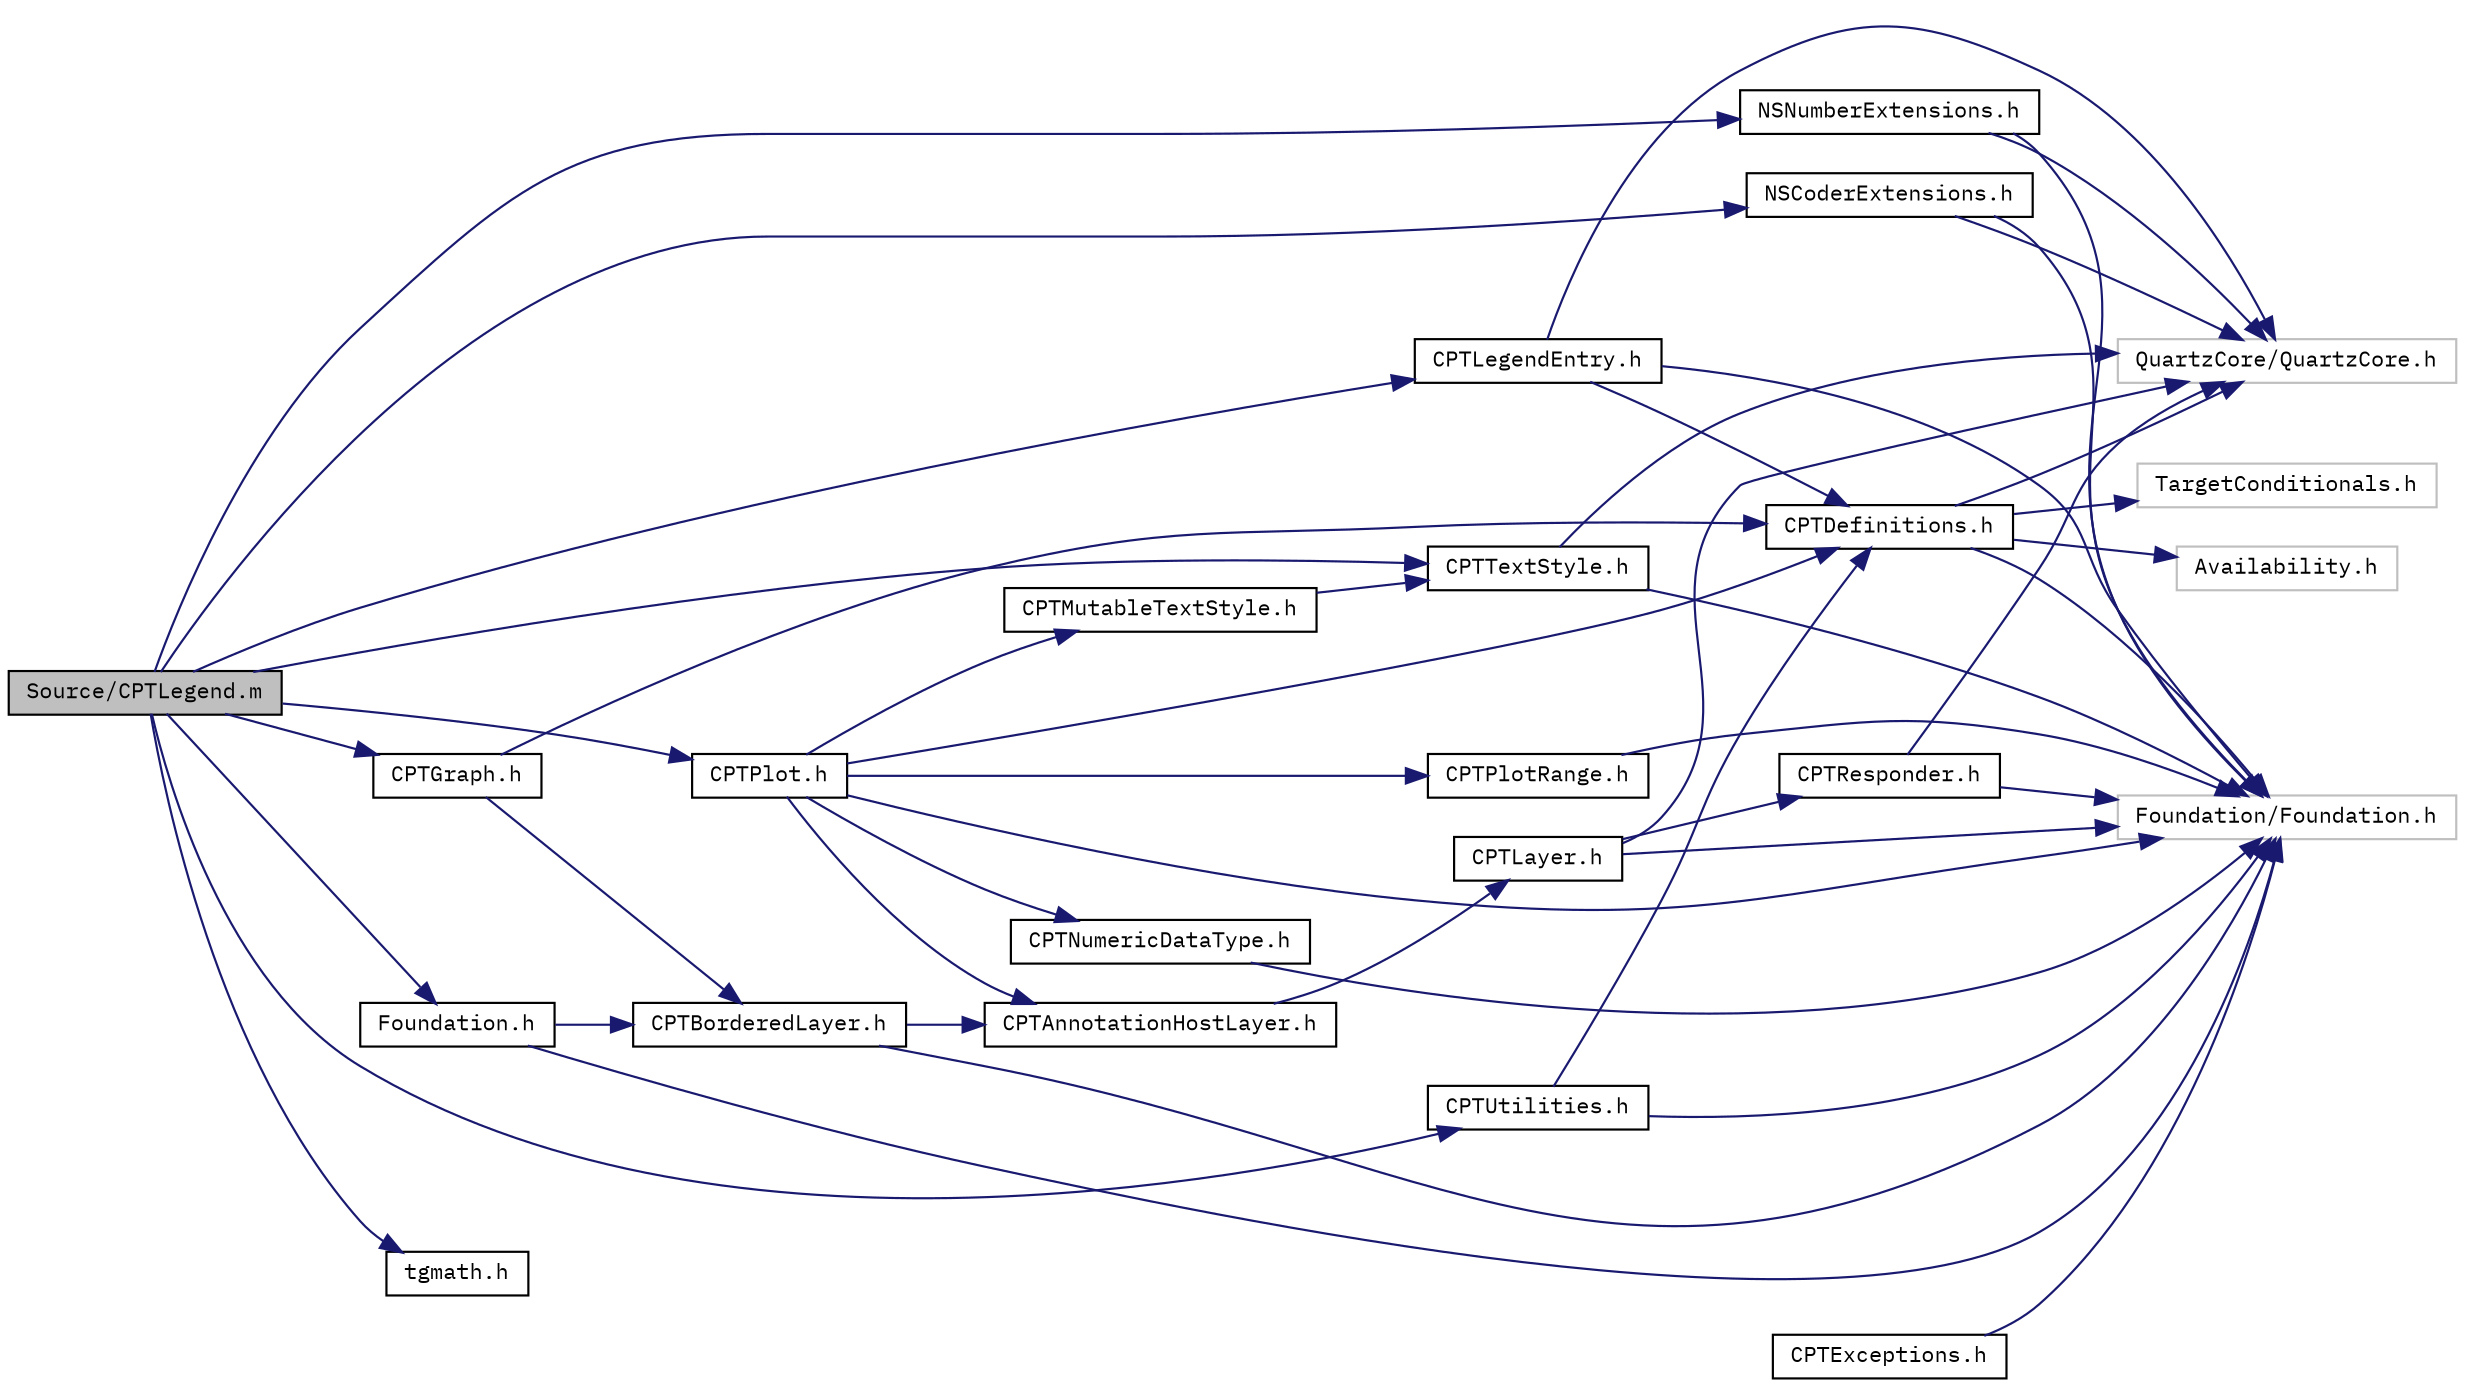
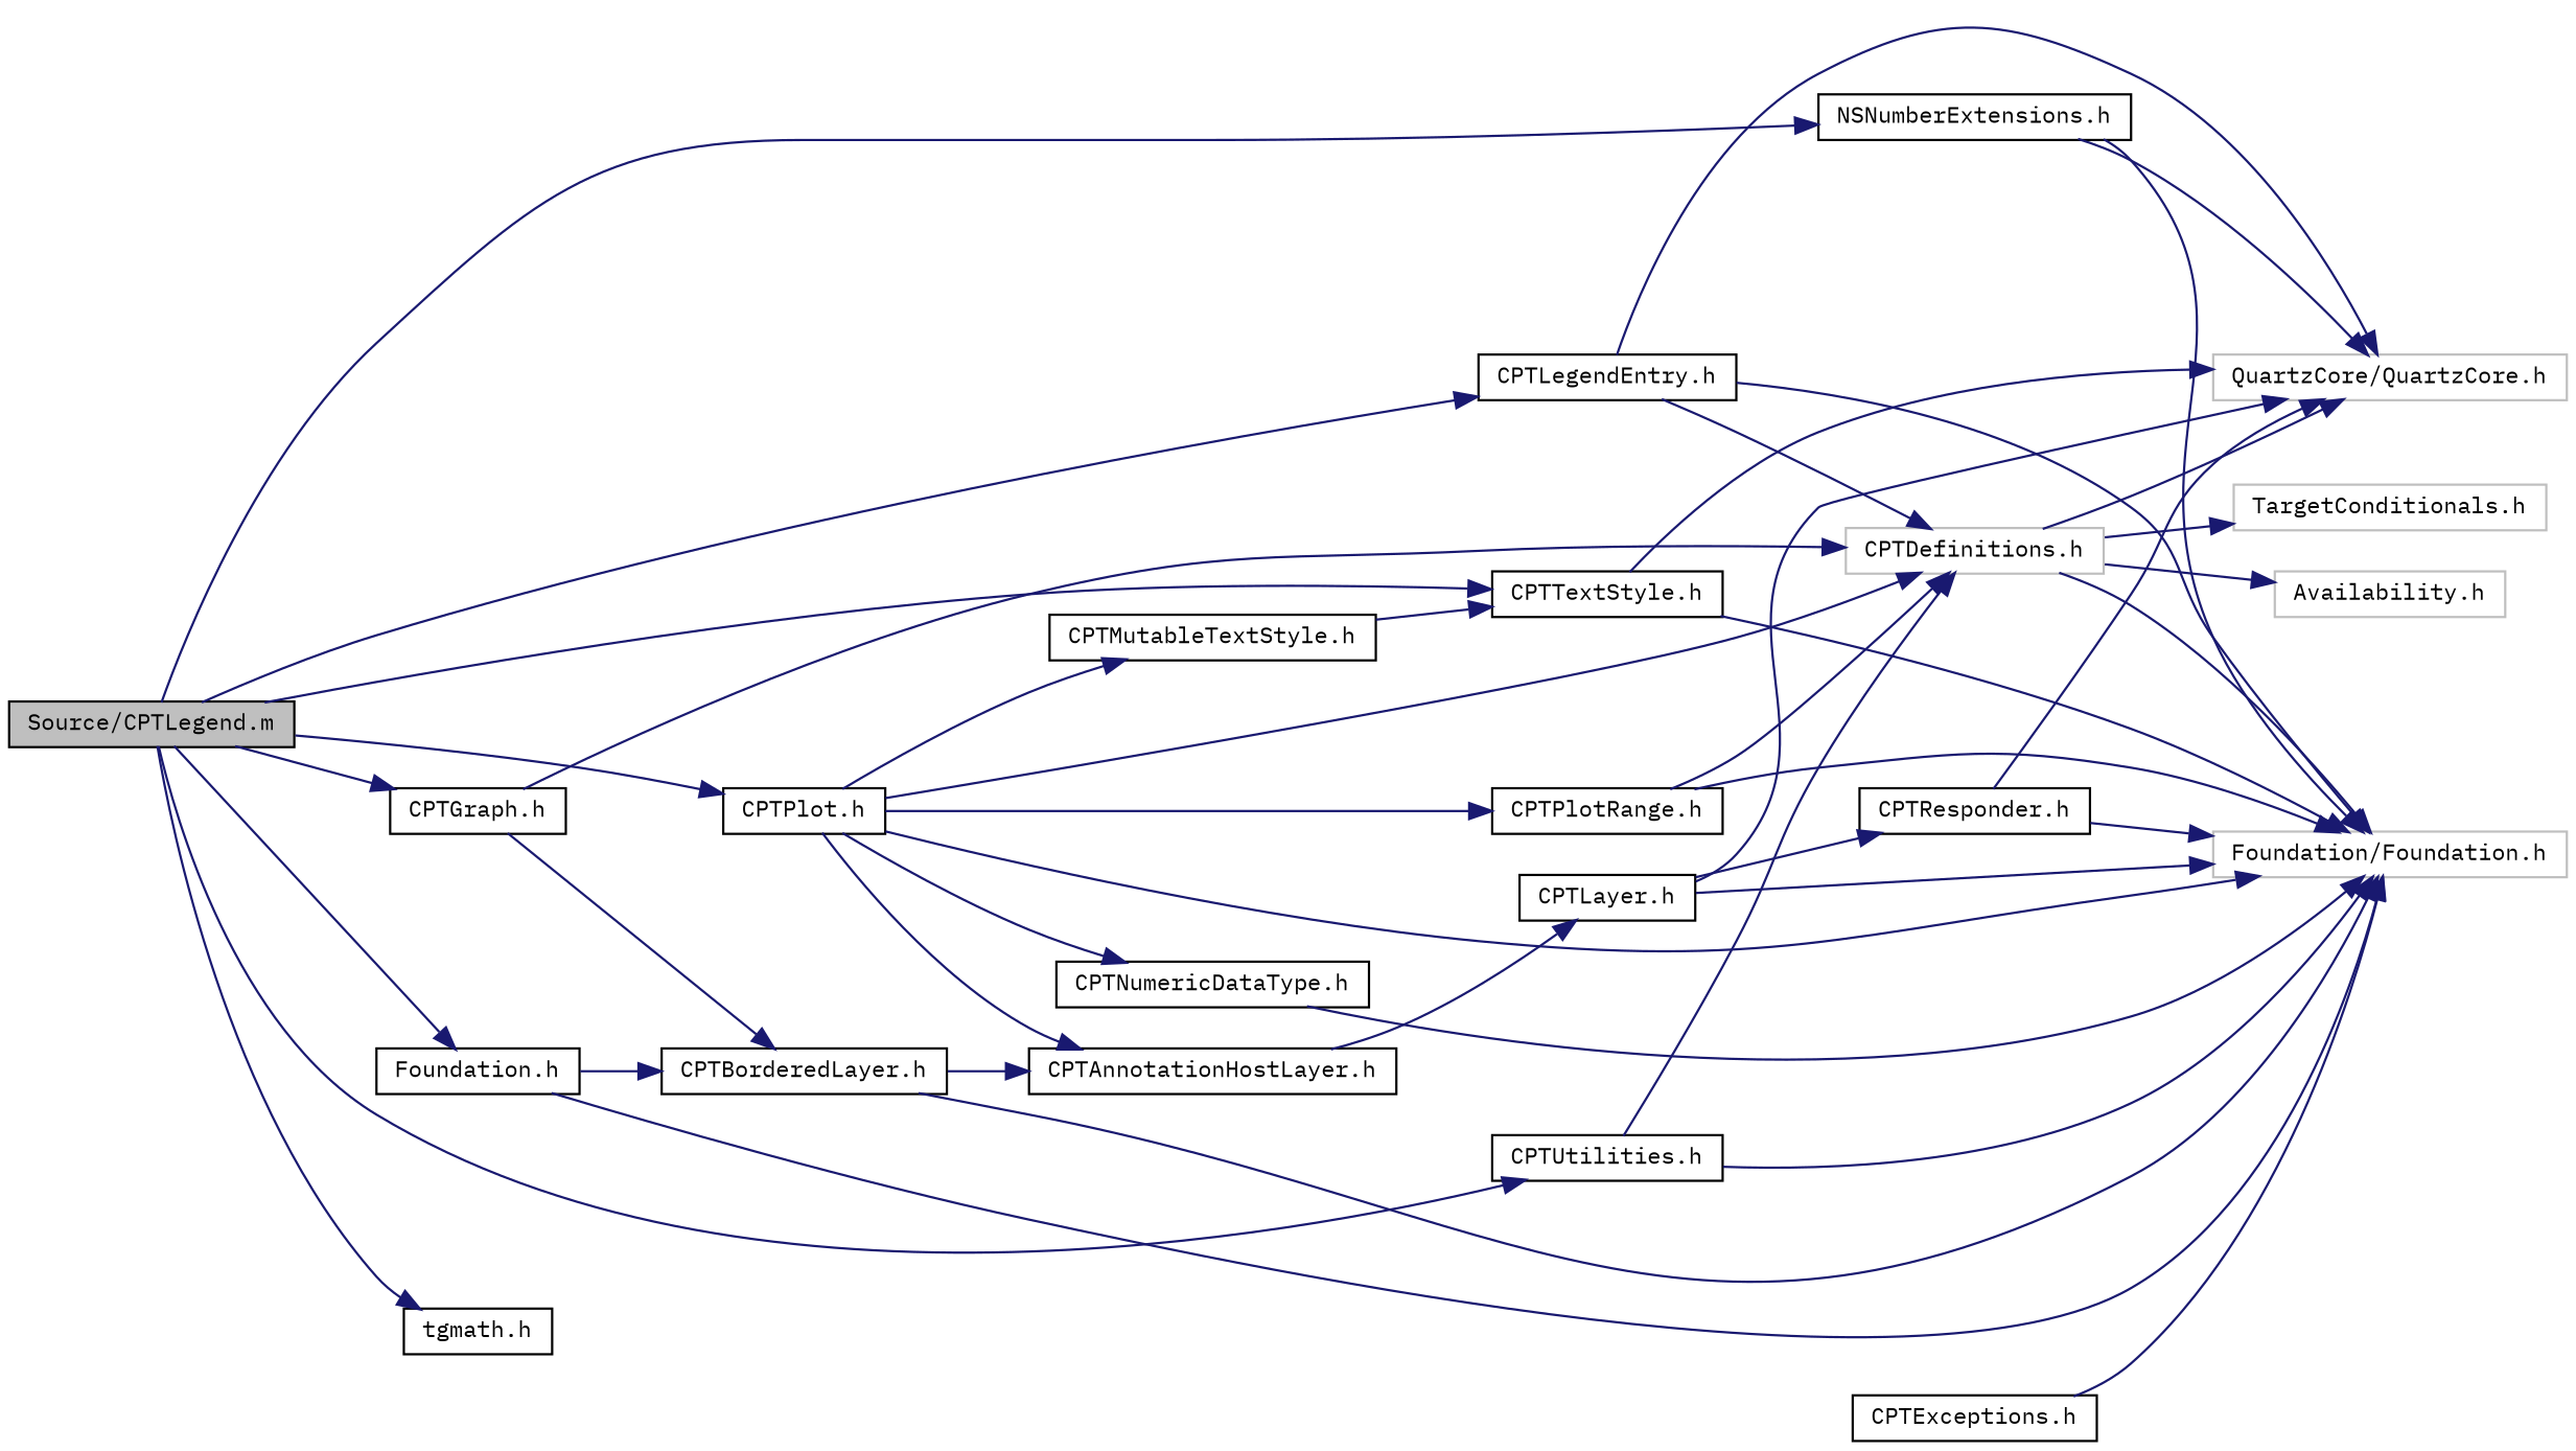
  digraph {
    fontname="IBM Plex Mono"
    rankdir=LR
    node [color=black fontname="IBM Plex Mono" fontsize=10 shape=record]
    edge [color=midnightblue fontname="IBM Plex Mono" fontsize=10 labelfontname="Lucinda Grande" labelfontsize=10 style=solid]
    n1 [fillcolor=grey75 fontcolor=black height=0.2 label="Source/CPTLegend.m" style=filled width=0.4]
    n2 [height=0.2 label="Foundation.h" width=0.4]
    n3 [height=0.2 label="CPTGraph.h" width=0.4]
    n4 [height=0.2 label="CPTLegendEntry.h" width=0.4]
    n5 [height=0.2 label="CPTPlot.h" width=0.4]
    n6 [height=0.2 label="CPTTextStyle.h" width=0.4]
    n7 [height=0.2 label="CPTUtilities.h" width=0.4]
-   n8 [height=0.2 label="NSCoderExtensions.h" width=0.4]
    n9 [height=0.2 label="NSNumberExtensions.h" width=0.4]
    n10 [height=0.2 label="tgmath.h" width=0.4]
    n11 [color=grey75 height=0.2 label="Foundation/Foundation.h" width=0.4]
    n12 [height=0.2 label="CPTBorderedLayer.h" width=0.4]
    n13 [height=0.2 label="CPTExceptions.h" width=0.4]
-   n14 [height=0.2 label="CPTDefinitions.h" width=0.4]
+   n14 [color=grey75 height=0.2 label="CPTDefinitions.h" width=0.4]
    n15 [color=grey75 height=0.2 label="QuartzCore/QuartzCore.h" width=0.4]
    n16 [height=0.2 label="CPTAnnotationHostLayer.h" width=0.4]
    n17 [height=0.2 label="CPTMutableTextStyle.h" width=0.4]
    n18 [height=0.2 label="CPTNumericDataType.h" width=0.4]
    n19 [height=0.2 label="CPTPlotRange.h" width=0.4]
    n20 [height=0.2 label="CPTLayer.h" width=0.4]
    n21 [height=0.2 label="CPTResponder.h" width=0.4]
    n22 [color=grey75 height=0.2 label="Availability.h" width=0.4]
    n23 [color=grey75 height=0.2 label="TargetConditionals.h" width=0.4]
    n1 -> n2
    n1 -> n3
    n1 -> n4
    n1 -> n5
    n1 -> n6
    n1 -> n7
-   n1 -> n8
    n1 -> n9
    n1 -> n10
    n2 -> n11
    n2 -> n12
    n3 -> n12
    n3 -> n14
    n4 -> n11
    n4 -> n14
    n4 -> n15
    n5 -> n11
    n5 -> n14
    n5 -> n16
    n5 -> n17
    n5 -> n18
    n5 -> n19
    n6 -> n11
    n6 -> n15
    n7 -> n11
    n7 -> n14
-   n8 -> n11
-   n8 -> n15
    n9 -> n11
    n9 -> n15
    n12 -> n11
    n12 -> n16
    n13 -> n11
    n14 -> n11
    n14 -> n15
    n14 -> n22
    n14 -> n23
    n16 -> n20
    n17 -> n6
    n18 -> n11
    n19 -> n11
+   n19 -> n14
    n20 -> n11
    n20 -> n15
    n20 -> n21
    n21 -> n11
    n21 -> n15
  }
